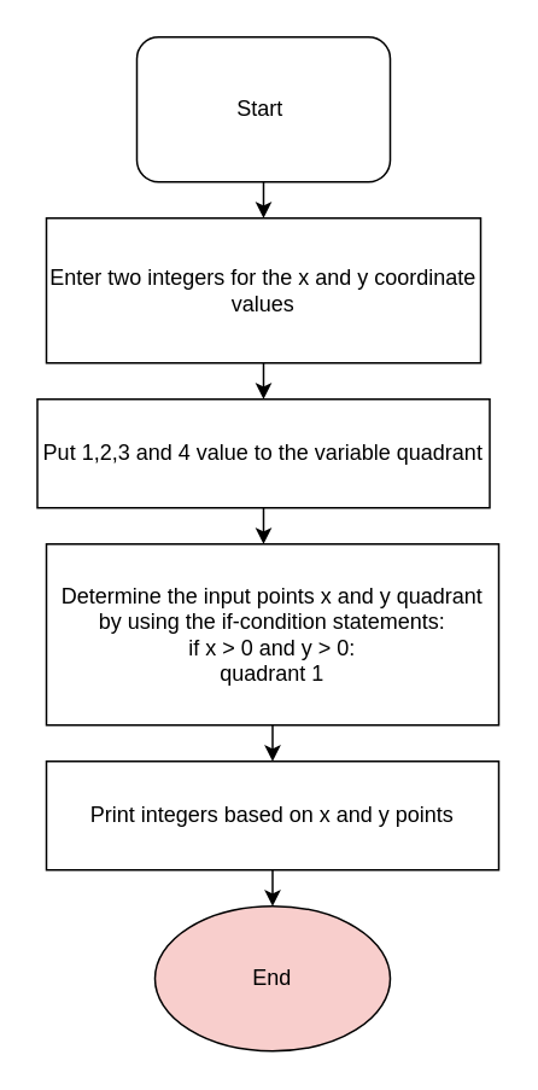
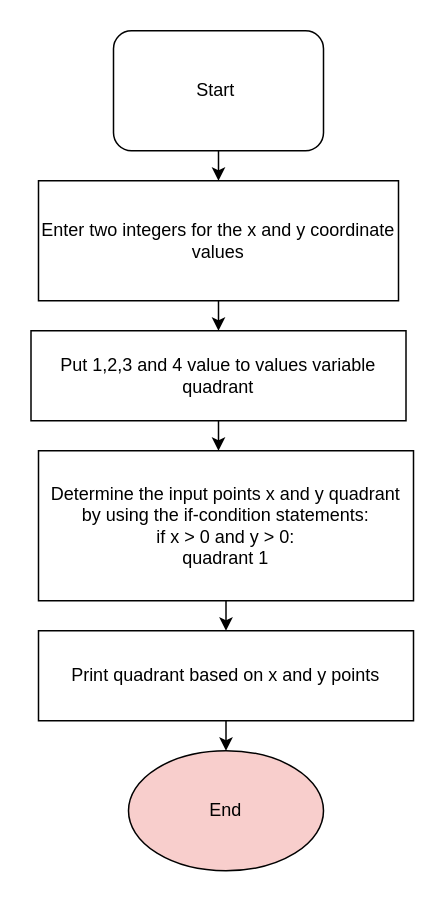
  <mxCell id="0" />
  <mxCell id="1" parent="0" />
  <mxCell id="2" style="edgeStyle=none;html=1;" edge="1" parent="1" source="3"><mxGeometry relative="1" as="geometry"><mxPoint x="145" y="120" as="targetPoint" /></mxGeometry></mxCell>
  <mxCell id="3" value="Start&amp;nbsp;" style="whiteSpace=wrap;html=1;rounded=1;" vertex="1" parent="1"><mxGeometry x="75" y="20" width="140" height="80" as="geometry" /></mxCell>
  <mxCell id="4" style="edgeStyle=none;html=1;" edge="1" parent="1" source="5"><mxGeometry relative="1" as="geometry"><mxPoint x="145" y="220" as="targetPoint" /></mxGeometry></mxCell>
  <mxCell id="5" value="Enter two integers for the x and y coordinate values" style="rounded=0;whiteSpace=wrap;html=1;" vertex="1" parent="1"><mxGeometry x="25" y="120" width="240" height="80" as="geometry" /></mxCell>
  <mxCell id="6" style="edgeStyle=none;html=1;" edge="1" parent="1" source="7"><mxGeometry relative="1" as="geometry"><mxPoint x="145" y="300" as="targetPoint" /></mxGeometry></mxCell>
- <mxCell id="7" value="Put 1,2,3 and 4 value to the variable quadrant" style="rounded=0;whiteSpace=wrap;html=1;" vertex="1" parent="1"><mxGeometry x="20" y="220" width="250" height="60" as="geometry" /></mxCell>
+ <mxCell id="7" value="Put 1,2,3 and 4 value to values variable quadrant" style="rounded=0;whiteSpace=wrap;html=1;" vertex="1" parent="1"><mxGeometry x="20" y="220" width="250" height="60" as="geometry" /></mxCell>
  <mxCell id="8" style="edgeStyle=none;html=1;" edge="1" parent="1" source="9"><mxGeometry relative="1" as="geometry"><mxPoint x="150" y="420" as="targetPoint" /></mxGeometry></mxCell>
  <mxCell id="9" value="Determine the input points x and y quadrant by using the if-condition statements:&lt;br&gt;if x &amp;gt; 0 and y &amp;gt; 0:&lt;br&gt;quadrant 1" style="rounded=0;whiteSpace=wrap;html=1;" vertex="1" parent="1"><mxGeometry x="25" y="300" width="250" height="100" as="geometry" /></mxCell>
  <mxCell id="10" style="edgeStyle=none;html=1;" edge="1" parent="1" source="11"><mxGeometry relative="1" as="geometry"><mxPoint x="150" y="500" as="targetPoint" /></mxGeometry></mxCell>
- <mxCell id="11" value="Print integers based on x and y points" style="rounded=0;whiteSpace=wrap;html=1;" vertex="1" parent="1"><mxGeometry x="25" y="420" width="250" height="60" as="geometry" /></mxCell>
+ <mxCell id="11" value="Print quadrant based on x and y points" style="rounded=0;whiteSpace=wrap;html=1;" vertex="1" parent="1"><mxGeometry x="25" y="420" width="250" height="60" as="geometry" /></mxCell>
  <mxCell id="12" value="End" style="ellipse;whiteSpace=wrap;html=1;fillColor=#f8cecc;" vertex="1" parent="1"><mxGeometry x="85" y="500" width="130" height="80" as="geometry" /></mxCell>
